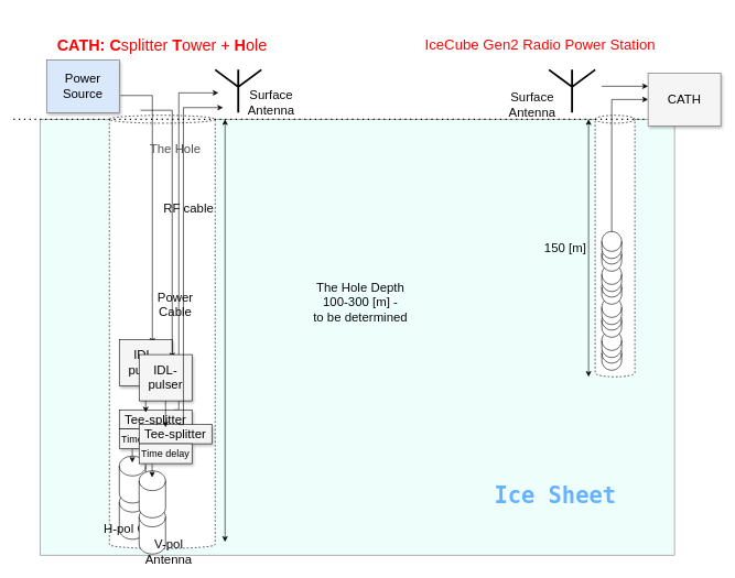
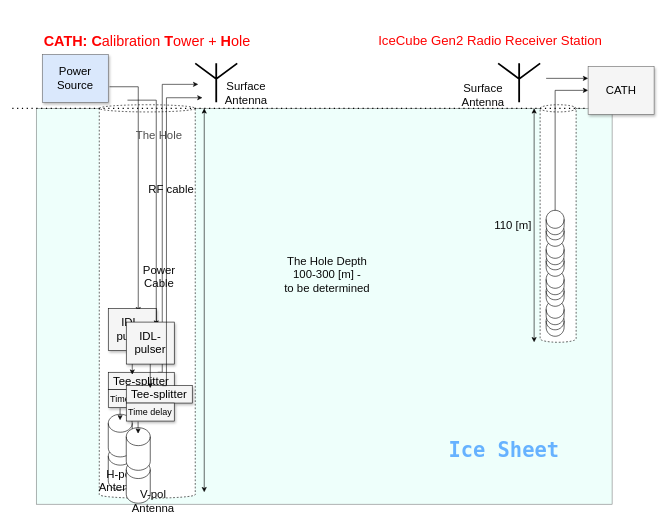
  <mxCell id="0" style=";html=1;" />
  <mxCell id="1" style=";html=1;" parent="0" />
  <mxCell id="2" value="" style="rounded=0;whiteSpace=wrap;html=1;fillColor=#DEFFF7;opacity=50;movable=0;resizable=0;rotatable=0;deletable=0;editable=0;locked=1;connectable=0;" parent="1" vertex="1"><mxGeometry x="60" y="180" width="960" height="660" as="geometry" /></mxCell>
  <mxCell id="3" value="" style="shape=cylinder3;whiteSpace=wrap;html=1;boundedLbl=1;backgroundOutline=1;size=6;dashed=1;" parent="1" vertex="1"><mxGeometry x="165" y="174" width="160" height="656" as="geometry" /></mxCell>
  <mxCell id="4" style="edgeStyle=elbowEdgeStyle;rounded=0;html=1;startArrow=none;startFill=0;jettySize=auto;orthogonalLoop=1;fontSize=18;strokeColor=#0A0A0A;strokeWidth=1;exitX=0.75;exitY=0;exitDx=0;exitDy=0;" parent="1" source="36" edge="1"><mxGeometry relative="1" as="geometry"><mxPoint x="270" y="570" as="sourcePoint" /><mxPoint x="330" y="140" as="targetPoint" /><Array as="points"><mxPoint x="270" y="80" /><mxPoint x="294.5" y="679" /></Array></mxGeometry></mxCell>
  <mxCell id="5" value="" style="endArrow=classic;html=1;rounded=0;exitX=1.018;exitY=0.675;exitDx=0;exitDy=0;exitPerimeter=0;" parent="1" source="14" edge="1"><mxGeometry width="50" height="50" relative="1" as="geometry"><mxPoint x="520" y="300" as="sourcePoint" /><mxPoint x="230" y="520" as="targetPoint" /><Array as="points"><mxPoint x="230" y="144" /></Array></mxGeometry></mxCell>
  <mxCell id="6" style="edgeStyle=orthogonalEdgeStyle;rounded=0;orthogonalLoop=1;jettySize=auto;html=1;exitX=0.5;exitY=1;exitDx=0;exitDy=0;exitPerimeter=0;" parent="1" source="3" target="3" edge="1"><mxGeometry relative="1" as="geometry" /></mxCell>
  <mxCell id="7" value="" style="edgeStyle=none;orthogonalLoop=1;jettySize=auto;html=1;rounded=0;startArrow=classic;startFill=1;" parent="1" edge="1"><mxGeometry width="80" relative="1" as="geometry"><mxPoint x="340" y="180" as="sourcePoint" /><mxPoint x="340" y="820" as="targetPoint" /><Array as="points" /></mxGeometry></mxCell>
  <mxCell id="8" value="&lt;div style=&quot;font-size: 19px;&quot;&gt;&lt;font style=&quot;font-size: 19px;&quot; color=&quot;#0a0a0a&quot;&gt;The Hole Depth 100-300 [m] - &lt;br style=&quot;font-size: 19px;&quot;&gt;&lt;/font&gt;&lt;/div&gt;&lt;div style=&quot;font-size: 19px;&quot;&gt;&lt;font style=&quot;font-size: 19px;&quot; color=&quot;#0a0a0a&quot;&gt;to be determined&lt;/font&gt;&lt;/div&gt;" style="text;strokeColor=none;align=center;fillColor=none;html=1;verticalAlign=middle;whiteSpace=wrap;rounded=0;strokeWidth=4;fontStyle=0;fontSize=19;fontColor=#4F4F4F;" parent="1" vertex="1"><mxGeometry x="470" y="410" width="150" height="96" as="geometry" /></mxCell>
- <mxCell id="9" value="&lt;font style=&quot;font-size: 24px;&quot;&gt;&lt;b&gt;CATH:&lt;/b&gt; &lt;b&gt;C&lt;/b&gt;splitter &lt;b&gt;T&lt;/b&gt;ower + &lt;b&gt;H&lt;/b&gt;ole&lt;/font&gt;" style="text;strokeColor=none;align=center;fillColor=none;html=1;verticalAlign=middle;whiteSpace=wrap;rounded=0;strokeWidth=4;fontStyle=0;fontSize=17;fontColor=#FF0000;" parent="1" vertex="1"><mxGeometry x="50" y="38" width="390" height="60" as="geometry" /></mxCell>
- <mxCell id="10" value="&lt;div style=&quot;font-size: 22px;&quot;&gt;&lt;span style=&quot;font-size: 22px;&quot;&gt;IceCube Gen2 Radio Power Station &lt;br style=&quot;font-size: 22px;&quot;&gt;&lt;/span&gt;&lt;/div&gt;&lt;div style=&quot;font-size: 22px;&quot;&gt;&lt;span style=&quot;font-size: 22px;&quot;&gt;&lt;/span&gt;&lt;/div&gt;" style="text;strokeColor=none;align=center;fillColor=none;html=1;verticalAlign=middle;whiteSpace=wrap;rounded=0;strokeWidth=4;fontStyle=0;fontSize=22;fontColor=#FF0000;" parent="1" vertex="1"><mxGeometry x="622" y="20" width="390" height="96" as="geometry" /></mxCell>
+ <mxCell id="9" value="&lt;font style=&quot;font-size: 24px;&quot;&gt;&lt;b&gt;CATH:&lt;/b&gt; &lt;b&gt;C&lt;/b&gt;alibration &lt;b&gt;T&lt;/b&gt;ower + &lt;b&gt;H&lt;/b&gt;ole&lt;/font&gt;" style="text;strokeColor=none;align=center;fillColor=none;html=1;verticalAlign=middle;whiteSpace=wrap;rounded=0;strokeWidth=4;fontStyle=0;fontSize=17;fontColor=#FF0000;" parent="1" vertex="1"><mxGeometry x="50" y="38" width="390" height="60" as="geometry" /></mxCell>
+ <mxCell id="10" value="&lt;div style=&quot;font-size: 22px;&quot;&gt;&lt;span style=&quot;font-size: 22px;&quot;&gt;IceCube Gen2 Radio Receiver Station &lt;br style=&quot;font-size: 22px;&quot;&gt;&lt;/span&gt;&lt;/div&gt;&lt;div style=&quot;font-size: 22px;&quot;&gt;&lt;span style=&quot;font-size: 22px;&quot;&gt;&lt;/span&gt;&lt;/div&gt;" style="text;strokeColor=none;align=center;fillColor=none;html=1;verticalAlign=middle;whiteSpace=wrap;rounded=0;strokeWidth=4;fontStyle=0;fontSize=22;fontColor=#FF0000;" parent="1" vertex="1"><mxGeometry x="622" y="20" width="390" height="96" as="geometry" /></mxCell>
  <mxCell id="11" value="" style="shape=cylinder3;whiteSpace=wrap;html=1;boundedLbl=1;backgroundOutline=1;size=6;dashed=1;" parent="1" vertex="1"><mxGeometry x="900" y="174" width="60" height="396" as="geometry" /></mxCell>
  <mxCell id="12" value="&lt;font style=&quot;font-size: 19px;&quot; color=&quot;#0a0a0a&quot;&gt;Surface Antenna&lt;br style=&quot;font-size: 19px;&quot;&gt;&lt;/font&gt;" style="text;strokeColor=none;align=center;fillColor=none;html=1;verticalAlign=middle;whiteSpace=wrap;rounded=0;strokeWidth=4;fontStyle=0;fontSize=19;fontColor=#4F4F4F;" parent="1" vertex="1"><mxGeometry x="760" y="144" width="90" height="30" as="geometry" /></mxCell>
  <mxCell id="13" value="The Hole" style="text;strokeColor=none;align=center;fillColor=none;html=1;verticalAlign=middle;whiteSpace=wrap;rounded=0;strokeWidth=4;fontStyle=0;fontSize=19;fontColor=#4F4F4F;" parent="1" vertex="1"><mxGeometry x="220" y="210" width="90" height="30" as="geometry" /></mxCell>
  <mxCell id="14" value="Power Source" style="whiteSpace=wrap;html=1;shadow=1;fontSize=19;fillColor=#dae8fc;strokeColor=#666666;" parent="1" vertex="1"><mxGeometry x="70" y="90" width="110" height="80" as="geometry" /></mxCell>
  <mxCell id="15" value="" style="verticalLabelPosition=bottom;shadow=0;dashed=0;align=center;html=1;verticalAlign=top;shape=mxgraph.electrical.radio.aerial_-_antenna_1;strokeWidth=3;" parent="1" vertex="1"><mxGeometry x="325" y="105" width="70" height="65" as="geometry" /></mxCell>
  <mxCell id="16" value="&lt;font style=&quot;font-size: 19px;&quot; color=&quot;#0a0a0a&quot;&gt;Surface Antenna&lt;br style=&quot;font-size: 19px;&quot;&gt;&lt;/font&gt;" style="text;strokeColor=none;align=center;fillColor=none;html=1;verticalAlign=middle;whiteSpace=wrap;rounded=0;strokeWidth=4;fontStyle=0;fontSize=19;fontColor=#4F4F4F;" parent="1" vertex="1"><mxGeometry x="365" y="140" width="90" height="30" as="geometry" /></mxCell>
  <mxCell id="17" value="" style="verticalLabelPosition=bottom;shadow=0;dashed=0;align=center;html=1;verticalAlign=top;shape=mxgraph.electrical.radio.aerial_-_antenna_1;strokeWidth=3;" parent="1" vertex="1"><mxGeometry x="830" y="105" width="70" height="65" as="geometry" /></mxCell>
  <mxCell id="18" value="" style="group" parent="1" vertex="1" connectable="0"><mxGeometry x="910" y="500" width="30" height="60" as="geometry" /></mxCell>
  <mxCell id="19" value="" style="shape=cylinder3;whiteSpace=wrap;html=1;boundedLbl=1;backgroundOutline=1;size=15;container=1;" parent="18" vertex="1"><mxGeometry y="19.243" width="30" height="40.757" as="geometry" /></mxCell>
  <mxCell id="20" value="" style="shape=cylinder3;whiteSpace=wrap;html=1;boundedLbl=1;backgroundOutline=1;size=15;" parent="18" vertex="1"><mxGeometry width="30" height="40.757" as="geometry" /></mxCell>
  <mxCell id="21" value="" style="group" parent="1" vertex="1" connectable="0"><mxGeometry x="910" y="450" width="30" height="60" as="geometry" /></mxCell>
  <mxCell id="22" value="" style="shape=cylinder3;whiteSpace=wrap;html=1;boundedLbl=1;backgroundOutline=1;size=15;container=1;" parent="21" vertex="1"><mxGeometry y="19.243" width="30" height="40.757" as="geometry" /></mxCell>
  <mxCell id="23" value="" style="shape=cylinder3;whiteSpace=wrap;html=1;boundedLbl=1;backgroundOutline=1;size=15;" parent="21" vertex="1"><mxGeometry width="30" height="40.757" as="geometry" /></mxCell>
  <mxCell id="24" value="" style="group" parent="1" vertex="1" connectable="0"><mxGeometry x="910" y="400" width="30" height="60" as="geometry" /></mxCell>
  <mxCell id="25" value="" style="shape=cylinder3;whiteSpace=wrap;html=1;boundedLbl=1;backgroundOutline=1;size=15;container=1;" parent="24" vertex="1"><mxGeometry y="19.243" width="30" height="40.757" as="geometry" /></mxCell>
  <mxCell id="26" value="" style="shape=cylinder3;whiteSpace=wrap;html=1;boundedLbl=1;backgroundOutline=1;size=15;" parent="24" vertex="1"><mxGeometry width="30" height="40.757" as="geometry" /></mxCell>
  <mxCell id="27" value="" style="group" parent="1" vertex="1" connectable="0"><mxGeometry x="910" y="350" width="30" height="60" as="geometry" /></mxCell>
  <mxCell id="28" value="" style="shape=cylinder3;whiteSpace=wrap;html=1;boundedLbl=1;backgroundOutline=1;size=15;container=1;" parent="27" vertex="1"><mxGeometry y="19.243" width="30" height="40.757" as="geometry" /></mxCell>
  <mxCell id="29" value="" style="shape=cylinder3;whiteSpace=wrap;html=1;boundedLbl=1;backgroundOutline=1;size=15;" parent="27" vertex="1"><mxGeometry width="30" height="40.757" as="geometry" /></mxCell>
  <mxCell id="30" value="" style="edgeStyle=none;orthogonalLoop=1;jettySize=auto;html=1;rounded=0;entryX=0;entryY=0.5;entryDx=0;entryDy=0;" parent="1" source="29" target="47" edge="1"><mxGeometry width="80" relative="1" as="geometry"><mxPoint x="920" y="350" as="sourcePoint" /><mxPoint x="890" y="150" as="targetPoint" /><Array as="points"><mxPoint x="925" y="150" /></Array></mxGeometry></mxCell>
  <mxCell id="31" value="" style="edgeStyle=none;orthogonalLoop=1;jettySize=auto;html=1;rounded=0;startArrow=classic;startFill=1;" parent="1" edge="1"><mxGeometry width="80" relative="1" as="geometry"><mxPoint x="890" y="180" as="sourcePoint" /><mxPoint x="890" y="570" as="targetPoint" /><Array as="points" /></mxGeometry></mxCell>
- <mxCell id="32" value="&lt;font style=&quot;font-size: 19px;&quot; color=&quot;#0a0a0a&quot;&gt;150 [m]&lt;/font&gt;" style="text;strokeColor=none;align=center;fillColor=none;html=1;verticalAlign=middle;whiteSpace=wrap;rounded=0;strokeWidth=4;fontStyle=0;fontSize=19;fontColor=#4F4F4F;" parent="1" vertex="1"><mxGeometry x="790" y="328" width="130" height="96" as="geometry" /></mxCell>
+ <mxCell id="32" value="&lt;font style=&quot;font-size: 19px;&quot; color=&quot;#0a0a0a&quot;&gt;110 [m]&lt;/font&gt;" style="text;strokeColor=none;align=center;fillColor=none;html=1;verticalAlign=middle;whiteSpace=wrap;rounded=0;strokeWidth=4;fontStyle=0;fontSize=19;fontColor=#4F4F4F;" parent="1" vertex="1"><mxGeometry x="790" y="328" width="130" height="96" as="geometry" /></mxCell>
  <mxCell id="33" value="" style="group" parent="1" vertex="1" connectable="0"><mxGeometry x="130" y="424" width="180" height="392" as="geometry" /></mxCell>
  <mxCell id="34" value="" style="group" vertex="1" connectable="0" parent="33"><mxGeometry width="160" height="392" as="geometry" /></mxCell>
  <mxCell id="35" value="IDL-pulser" style="whiteSpace=wrap;html=1;shadow=1;fontSize=19;fillColor=#f5f5f5;strokeColor=#0A0A0A;strokeWidth=1;" parent="34" vertex="1"><mxGeometry x="50" y="90" width="80" height="70" as="geometry" /></mxCell>
  <mxCell id="36" value="Tee-splitter" style="whiteSpace=wrap;html=1;shadow=1;fontSize=19;fillColor=#f5f5f5;strokeColor=#0A0A0A;strokeWidth=1;" parent="34" vertex="1"><mxGeometry x="50" y="196" width="110" height="29" as="geometry" /></mxCell>
  <mxCell id="37" style="edgeStyle=elbowEdgeStyle;rounded=0;html=1;startArrow=none;startFill=0;jettySize=auto;orthogonalLoop=1;fontSize=18;strokeColor=#0A0A0A;strokeWidth=1;" parent="34" edge="1"><mxGeometry relative="1" as="geometry"><mxPoint x="90" y="160" as="sourcePoint" /><mxPoint x="90" y="200" as="targetPoint" /><Array as="points"><mxPoint x="90" y="180" /><mxPoint x="120" y="190" /></Array></mxGeometry></mxCell>
  <mxCell id="38" value="" style="group" parent="34" vertex="1" connectable="0"><mxGeometry x="50" y="266" width="65" height="126" as="geometry" /></mxCell>
  <mxCell id="39" value="" style="shape=cylinder3;whiteSpace=wrap;html=1;boundedLbl=1;backgroundOutline=1;size=15;" parent="38" vertex="1"><mxGeometry y="54.847" width="40" height="71.153" as="geometry" /></mxCell>
  <mxCell id="40" value="" style="shape=cylinder3;whiteSpace=wrap;html=1;boundedLbl=1;backgroundOutline=1;size=15;" parent="38" vertex="1"><mxGeometry width="40" height="71.153" as="geometry" /></mxCell>
  <mxCell id="41" style="edgeStyle=elbowEdgeStyle;rounded=0;html=1;startArrow=none;startFill=0;jettySize=auto;orthogonalLoop=1;fontSize=18;strokeColor=#0A0A0A;strokeWidth=1;elbow=vertical;" parent="38" edge="1"><mxGeometry relative="1" as="geometry"><mxPoint x="19.71" y="-10" as="sourcePoint" /><mxPoint x="20" y="10" as="targetPoint" /><Array as="points"><mxPoint x="19.71" y="10" /><mxPoint x="49.71" y="20" /></Array></mxGeometry></mxCell>
- <mxCell id="42" value="&lt;font style=&quot;font-size: 19px;&quot; color=&quot;#0a0a0a&quot;&gt;H-pol Gen&lt;br style=&quot;font-size: 19px;&quot;&gt;&lt;/font&gt;" style="text;strokeColor=none;align=center;fillColor=none;html=1;verticalAlign=middle;whiteSpace=wrap;rounded=0;strokeWidth=4;fontStyle=0;fontSize=19;fontColor=#4F4F4F;" parent="38" vertex="1"><mxGeometry x="-25" y="96" width="90" height="30" as="geometry" /></mxCell>
+ <mxCell id="42" value="&lt;font style=&quot;font-size: 19px;&quot; color=&quot;#0a0a0a&quot;&gt;H-pol Antenna&lt;br style=&quot;font-size: 19px;&quot;&gt;&lt;/font&gt;" style="text;strokeColor=none;align=center;fillColor=none;html=1;verticalAlign=middle;whiteSpace=wrap;rounded=0;strokeWidth=4;fontStyle=0;fontSize=19;fontColor=#4F4F4F;" parent="38" vertex="1"><mxGeometry x="-25" y="96" width="90" height="30" as="geometry" /></mxCell>
  <mxCell id="43" value="&lt;font style=&quot;font-size: 15px;&quot;&gt;Time delay &lt;br&gt;&lt;/font&gt;" style="whiteSpace=wrap;html=1;shadow=1;fontSize=19;fillColor=#f5f5f5;strokeColor=#0A0A0A;strokeWidth=1;" parent="34" vertex="1"><mxGeometry x="50" y="225" width="80" height="30" as="geometry" /></mxCell>
  <mxCell id="44" value="" style="endArrow=none;dashed=1;html=1;dashPattern=1 3;strokeWidth=2;rounded=0;" parent="1" edge="1"><mxGeometry width="50" height="50" relative="1" as="geometry"><mxPoint x="20" y="180" as="sourcePoint" /><mxPoint x="1070" y="180" as="targetPoint" /></mxGeometry></mxCell>
  <mxCell id="45" value="&lt;pre&gt;&lt;font style=&quot;font-size: 34px;&quot;&gt;&lt;b&gt;Ice Sheet &lt;/b&gt;&lt;/font&gt;&lt;/pre&gt;" style="text;strokeColor=none;align=center;fillColor=none;html=1;verticalAlign=middle;whiteSpace=wrap;rounded=0;fontColor=#66B2FF;" parent="1" vertex="1"><mxGeometry x="755" y="705" width="190" height="90" as="geometry" /></mxCell>
  <mxCell id="46" value="&lt;font style=&quot;font-size: 19px;&quot; color=&quot;#0a0a0a&quot;&gt;RF cable&lt;br&gt;&lt;/font&gt;" style="text;strokeColor=none;align=center;fillColor=none;html=1;verticalAlign=middle;whiteSpace=wrap;rounded=0;strokeWidth=4;fontStyle=0;fontSize=19;fontColor=#4F4F4F;" parent="1" vertex="1"><mxGeometry x="240" y="300" width="90" height="30" as="geometry" /></mxCell>
  <mxCell id="47" value="CATH" style="whiteSpace=wrap;html=1;shadow=1;fontSize=19;fillColor=#f5f5f5;strokeColor=#666666;" parent="1" vertex="1"><mxGeometry x="980" y="110" width="110" height="80" as="geometry" /></mxCell>
  <mxCell id="48" value="" style="endArrow=classic;html=1;rounded=0;entryX=0;entryY=0.25;entryDx=0;entryDy=0;" parent="1" target="47" edge="1"><mxGeometry width="50" height="50" relative="1" as="geometry"><mxPoint x="910" y="130" as="sourcePoint" /><mxPoint x="450" y="520" as="targetPoint" /></mxGeometry></mxCell>
  <mxCell id="49" value="" style="endArrow=classic;html=1;rounded=0;exitX=1.018;exitY=0.675;exitDx=0;exitDy=0;exitPerimeter=0;" edge="1" parent="1"><mxGeometry width="50" height="50" relative="1" as="geometry"><mxPoint x="212" y="166.33" as="sourcePoint" /><mxPoint x="260" y="542.33" as="targetPoint" /><Array as="points"><mxPoint x="260" y="166.33" /></Array></mxGeometry></mxCell>
  <mxCell id="50" style="edgeStyle=orthogonalEdgeStyle;rounded=0;orthogonalLoop=1;jettySize=auto;html=1;exitX=0.5;exitY=1;exitDx=0;exitDy=0;exitPerimeter=0;" edge="1" parent="1"><mxGeometry relative="1" as="geometry"><mxPoint x="275" y="852.33" as="sourcePoint" /><mxPoint x="275" y="852.33" as="targetPoint" /></mxGeometry></mxCell>
  <mxCell id="51" value="IDL-pulser" style="whiteSpace=wrap;html=1;shadow=1;fontSize=19;fillColor=#f5f5f5;strokeColor=#0A0A0A;strokeWidth=1;" vertex="1" parent="1"><mxGeometry x="210" y="536.33" width="80" height="70" as="geometry" /></mxCell>
  <mxCell id="52" value="Tee-splitter" style="whiteSpace=wrap;html=1;shadow=1;fontSize=19;fillColor=#f5f5f5;strokeColor=#0A0A0A;strokeWidth=1;" vertex="1" parent="1"><mxGeometry x="210" y="642.33" width="110" height="29" as="geometry" /></mxCell>
  <mxCell id="53" style="edgeStyle=elbowEdgeStyle;rounded=0;html=1;startArrow=none;startFill=0;jettySize=auto;orthogonalLoop=1;fontSize=18;strokeColor=#0A0A0A;strokeWidth=1;" edge="1" parent="1"><mxGeometry relative="1" as="geometry"><mxPoint x="250" y="606.33" as="sourcePoint" /><mxPoint x="250" y="646.33" as="targetPoint" /><Array as="points"><mxPoint x="250" y="626.33" /><mxPoint x="280" y="636.33" /></Array></mxGeometry></mxCell>
  <mxCell id="54" value="&lt;font style=&quot;font-size: 19px;&quot; color=&quot;#0a0a0a&quot;&gt;Power Cable&lt;br style=&quot;font-size: 19px;&quot;&gt;&lt;/font&gt;" style="text;strokeColor=none;align=center;fillColor=none;html=1;verticalAlign=middle;whiteSpace=wrap;rounded=0;strokeWidth=4;fontStyle=0;fontSize=19;fontColor=#4F4F4F;" vertex="1" parent="1"><mxGeometry x="220" y="446.33" width="90" height="30" as="geometry" /></mxCell>
  <mxCell id="55" value="" style="group" vertex="1" connectable="0" parent="1"><mxGeometry x="210" y="712.33" width="40" height="126" as="geometry" /></mxCell>
  <mxCell id="56" value="" style="shape=cylinder3;whiteSpace=wrap;html=1;boundedLbl=1;backgroundOutline=1;size=15;" vertex="1" parent="55"><mxGeometry y="54.847" width="40" height="71.153" as="geometry" /></mxCell>
  <mxCell id="57" value="" style="shape=cylinder3;whiteSpace=wrap;html=1;boundedLbl=1;backgroundOutline=1;size=15;" vertex="1" parent="55"><mxGeometry width="40" height="71.153" as="geometry" /></mxCell>
  <mxCell id="58" style="edgeStyle=elbowEdgeStyle;rounded=0;html=1;startArrow=none;startFill=0;jettySize=auto;orthogonalLoop=1;fontSize=18;strokeColor=#0A0A0A;strokeWidth=1;elbow=vertical;" edge="1" parent="55"><mxGeometry relative="1" as="geometry"><mxPoint x="19.71" y="-10" as="sourcePoint" /><mxPoint x="20" y="10" as="targetPoint" /><Array as="points"><mxPoint x="19.71" y="10" /><mxPoint x="49.71" y="20" /></Array></mxGeometry></mxCell>
  <mxCell id="59" value="&lt;font style=&quot;font-size: 19px;&quot; color=&quot;#0a0a0a&quot;&gt;V-pol Antenna&lt;br style=&quot;font-size: 19px;&quot;&gt;&lt;/font&gt;" style="text;strokeColor=none;align=center;fillColor=none;html=1;verticalAlign=middle;whiteSpace=wrap;rounded=0;strokeWidth=4;fontStyle=0;fontSize=19;fontColor=#4F4F4F;" vertex="1" parent="1"><mxGeometry x="210" y="820" width="90" height="30" as="geometry" /></mxCell>
  <mxCell id="60" value="&lt;font style=&quot;font-size: 15px;&quot;&gt;Time delay &lt;br&gt;&lt;/font&gt;" style="whiteSpace=wrap;html=1;shadow=1;fontSize=19;fillColor=#f5f5f5;strokeColor=#0A0A0A;strokeWidth=1;" vertex="1" parent="1"><mxGeometry x="210" y="671.33" width="80" height="30" as="geometry" /></mxCell>
  <mxCell id="61" style="edgeStyle=elbowEdgeStyle;rounded=0;html=1;startArrow=none;startFill=0;jettySize=auto;orthogonalLoop=1;fontSize=18;strokeColor=#0A0A0A;strokeWidth=1;exitX=0.75;exitY=0;exitDx=0;exitDy=0;" edge="1" parent="1"><mxGeometry relative="1" as="geometry"><mxPoint x="270" y="642.33" as="sourcePoint" /><mxPoint x="337" y="162.33" as="targetPoint" /><Array as="points"><mxPoint x="277" y="102.33" /><mxPoint x="301.5" y="701.33" /></Array></mxGeometry></mxCell>
